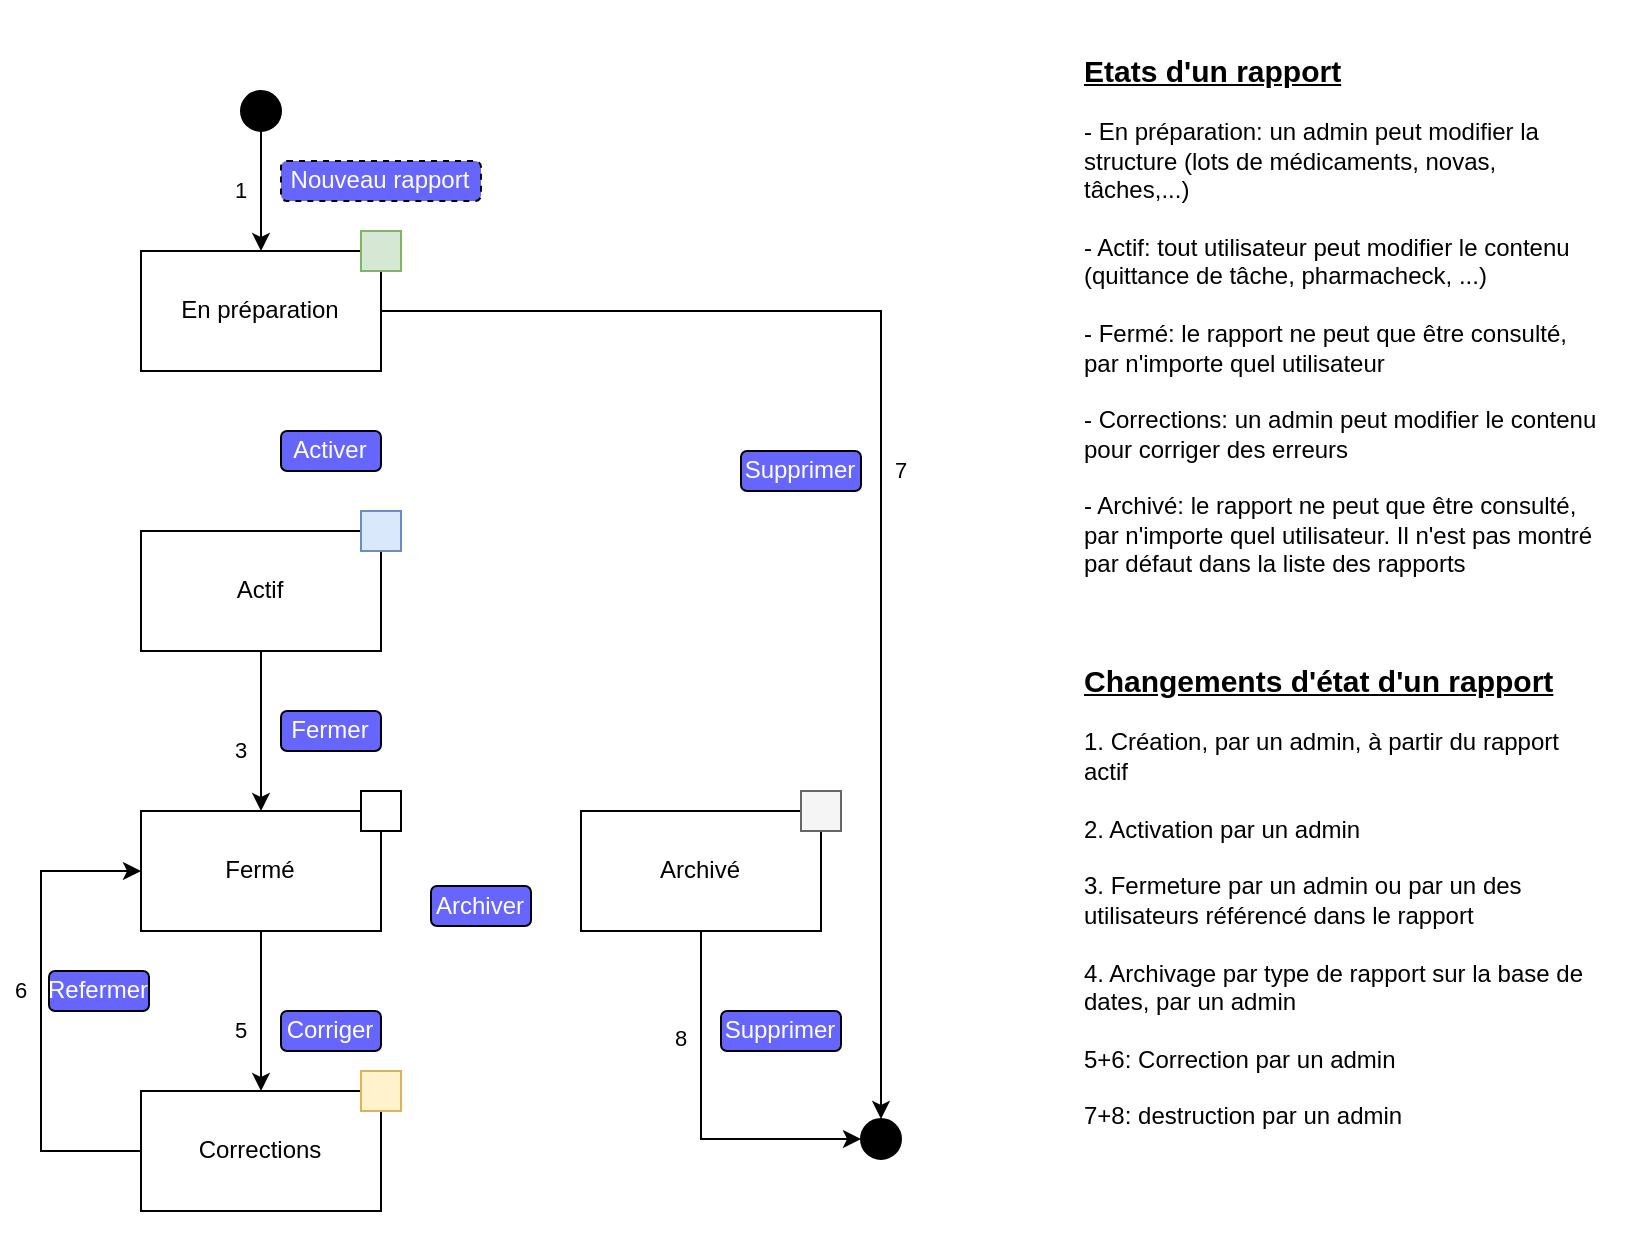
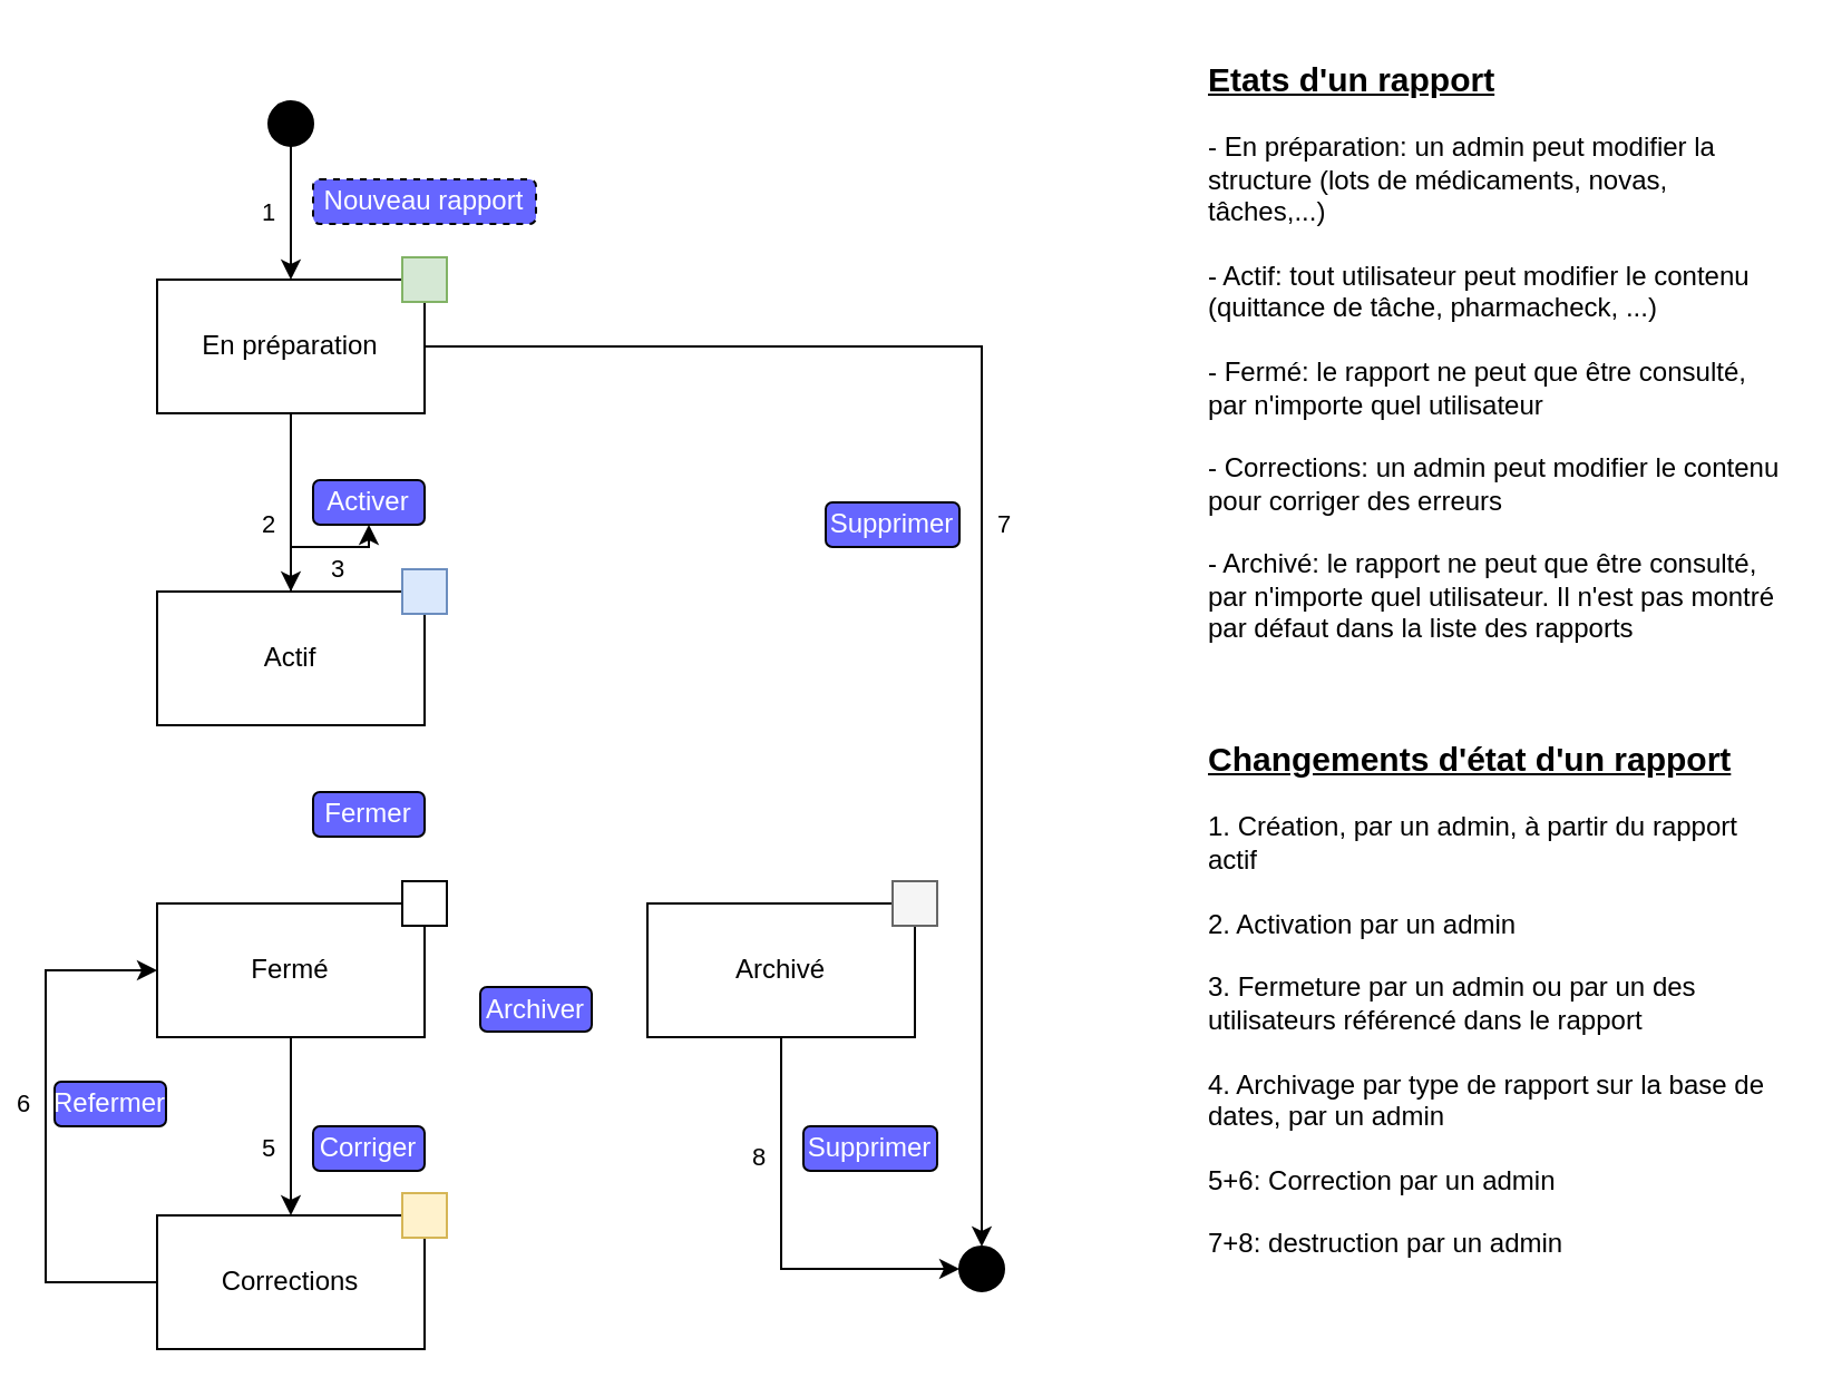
  <mxCell id="0" />
  <mxCell id="1" parent="0" />
  <mxCell id="2" value="" style="ellipse;whiteSpace=wrap;html=1;aspect=fixed;fillColor=#000000;" parent="1" vertex="1"><mxGeometry x="120" y="45" width="20" height="20" as="geometry" /></mxCell>
  <mxCell id="3" value="" style="ellipse;whiteSpace=wrap;html=1;aspect=fixed;fillColor=#000000;" parent="1" vertex="1"><mxGeometry x="430" y="559" width="20" height="20" as="geometry" /></mxCell>
+ <mxCell id="4" value="2" style="edgeStyle=orthogonalEdgeStyle;rounded=0;orthogonalLoop=1;jettySize=auto;html=1;" parent="1" source="5" target="7" edge="1"><mxGeometry x="0.25" y="-10" relative="1" as="geometry"><mxPoint as="offset" /></mxGeometry></mxCell>
  <mxCell id="5" value="En préparation" style="rounded=0;whiteSpace=wrap;html=1;fillColor=#FFFFFF;" parent="1" vertex="1"><mxGeometry x="70" y="125" width="120" height="60" as="geometry" /></mxCell>
- <mxCell id="6" value="3" style="edgeStyle=orthogonalEdgeStyle;rounded=0;orthogonalLoop=1;jettySize=auto;html=1;" parent="1" source="7" target="9" edge="1"><mxGeometry x="0.25" y="-10" relative="1" as="geometry"><mxPoint as="offset" /></mxGeometry></mxCell>
+ <mxCell id="6" value="3" style="edgeStyle=orthogonalEdgeStyle;rounded=0;orthogonalLoop=1;jettySize=auto;html=1;" parent="1" source="7" target="24" edge="1"><mxGeometry x="0.25" y="-10" relative="1" as="geometry"><mxPoint as="offset" /></mxGeometry></mxCell>
  <mxCell id="7" value="Actif" style="rounded=0;whiteSpace=wrap;html=1;fillColor=#FFFFFF;" parent="1" vertex="1"><mxGeometry x="70" y="265" width="120" height="60" as="geometry" /></mxCell>
  <mxCell id="8" value="5" style="edgeStyle=orthogonalEdgeStyle;rounded=0;orthogonalLoop=1;jettySize=auto;html=1;" parent="1" source="9" target="10" edge="1"><mxGeometry x="0.25" y="-10" relative="1" as="geometry"><mxPoint as="offset" /></mxGeometry></mxCell>
  <mxCell id="9" value="Fermé" style="rounded=0;whiteSpace=wrap;html=1;fillColor=#FFFFFF;" parent="1" vertex="1"><mxGeometry x="70" y="405" width="120" height="60" as="geometry" /></mxCell>
  <mxCell id="10" value="Corrections" style="rounded=0;whiteSpace=wrap;html=1;fillColor=#FFFFFF;" parent="1" vertex="1"><mxGeometry x="70" y="545" width="120" height="60" as="geometry" /></mxCell>
  <mxCell id="11" value="Archivé" style="rounded=0;whiteSpace=wrap;html=1;fillColor=#FFFFFF;" parent="1" vertex="1"><mxGeometry x="290" y="405" width="120" height="60" as="geometry" /></mxCell>
  <mxCell id="12" value="1" style="edgeStyle=orthogonalEdgeStyle;rounded=0;orthogonalLoop=1;jettySize=auto;html=1;exitX=0.5;exitY=1;exitDx=0;exitDy=0;entryX=0.5;entryY=0;entryDx=0;entryDy=0;" parent="1" source="2" target="5" edge="1"><mxGeometry x="-0.005" y="-10" relative="1" as="geometry"><mxPoint x="140" y="195" as="sourcePoint" /><mxPoint x="180" y="95" as="targetPoint" /><mxPoint as="offset" /></mxGeometry></mxCell>
  <mxCell id="13" value="6" style="edgeStyle=orthogonalEdgeStyle;rounded=0;orthogonalLoop=1;jettySize=auto;html=1;entryX=0;entryY=0.5;entryDx=0;entryDy=0;exitX=0;exitY=0.5;exitDx=0;exitDy=0;" parent="1" source="10" target="9" edge="1"><mxGeometry x="0.082" y="10" relative="1" as="geometry"><mxPoint x="150" y="205" as="sourcePoint" /><mxPoint x="150" y="285" as="targetPoint" /><Array as="points"><mxPoint x="20" y="575" /><mxPoint x="20" y="435" /></Array><mxPoint as="offset" /></mxGeometry></mxCell>
  <mxCell id="14" value="7" style="edgeStyle=orthogonalEdgeStyle;rounded=0;orthogonalLoop=1;jettySize=auto;html=1;exitX=1;exitY=0.5;exitDx=0;exitDy=0;entryX=0.5;entryY=0;entryDx=0;entryDy=0;" parent="1" source="5" target="3" edge="1"><mxGeometry x="-0.235" y="-81" relative="1" as="geometry"><mxPoint x="160" y="215" as="sourcePoint" /><mxPoint x="160" y="295" as="targetPoint" /><mxPoint x="91" y="80" as="offset" /></mxGeometry></mxCell>
  <mxCell id="15" value="8" style="edgeStyle=orthogonalEdgeStyle;rounded=0;orthogonalLoop=1;jettySize=auto;html=1;entryX=0;entryY=0.5;entryDx=0;entryDy=0;exitX=0.5;exitY=1;exitDx=0;exitDy=0;" parent="1" source="11" target="3" edge="1"><mxGeometry x="-0.413" y="-10" relative="1" as="geometry"><mxPoint x="170" y="225" as="sourcePoint" /><mxPoint x="170" y="305" as="targetPoint" /><mxPoint as="offset" /></mxGeometry></mxCell>
  <mxCell id="16" value="" style="whiteSpace=wrap;html=1;aspect=fixed;fillColor=#d5e8d4;strokeColor=#82b366;" parent="1" vertex="1"><mxGeometry x="180" y="115" width="20" height="20" as="geometry" /></mxCell>
  <mxCell id="17" value="" style="whiteSpace=wrap;html=1;aspect=fixed;fillColor=#dae8fc;strokeColor=#6c8ebf;" parent="1" vertex="1"><mxGeometry x="180" y="255" width="20" height="20" as="geometry" /></mxCell>
  <mxCell id="18" value="" style="whiteSpace=wrap;html=1;aspect=fixed;" parent="1" vertex="1"><mxGeometry x="180" y="395" width="20" height="20" as="geometry" /></mxCell>
  <mxCell id="19" value="" style="whiteSpace=wrap;html=1;aspect=fixed;fillColor=#fff2cc;strokeColor=#d6b656;" parent="1" vertex="1"><mxGeometry x="180" y="535" width="20" height="20" as="geometry" /></mxCell>
  <mxCell id="20" value="" style="whiteSpace=wrap;html=1;aspect=fixed;fillColor=#f5f5f5;strokeColor=#666666;fontColor=#333333;" parent="1" vertex="1"><mxGeometry x="400" y="395" width="20" height="20" as="geometry" /></mxCell>
  <mxCell id="21" value="&lt;font style=&quot;font-size: 15px&quot;&gt;&lt;u&gt;&lt;b&gt;Etats d'un rapport&lt;/b&gt;&lt;/u&gt;&lt;/font&gt;&lt;br&gt;&lt;br&gt;- En préparation: un admin peut modifier la structure (lots de médicaments, novas, tâches,...)&lt;br&gt;&lt;br&gt;- Actif: tout utilisateur peut modifier le contenu (quittance de tâche, pharmacheck, ...)&lt;br&gt;&lt;br&gt;- Fermé: le rapport ne peut que être consulté, par n'importe quel utilisateur&lt;br&gt;&lt;br&gt;- Corrections: un admin peut modifier le contenu pour corriger des erreurs&lt;br&gt;&lt;br&gt;- Archivé: le rapport ne peut que être consulté, par n'importe quel utilisateur. Il n'est pas montré par défaut dans la liste des rapports" style="text;html=1;strokeColor=none;fillColor=none;align=left;verticalAlign=top;whiteSpace=wrap;rounded=0;" parent="1" vertex="1"><mxGeometry x="540" y="20" width="260" height="275" as="geometry" /></mxCell>
  <mxCell id="22" value="&lt;font style=&quot;font-size: 15px&quot;&gt;&lt;u&gt;&lt;b&gt;Changements d'état d'un rapport&lt;/b&gt;&lt;/u&gt;&lt;/font&gt;&lt;br&gt;&lt;br&gt;1. Création, par un admin, à partir du rapport actif&lt;br&gt;&lt;br&gt;2. Activation par un admin&lt;br&gt;&lt;br&gt;3. Fermeture par un admin ou par un des utilisateurs référencé dans le rapport&lt;br&gt;&lt;br&gt;4. Archivage par type de rapport sur la base de dates, par un admin&lt;br&gt;&lt;br&gt;5+6: Correction par un admin&lt;br&gt;&lt;br&gt;7+8: destruction par un admin" style="text;html=1;strokeColor=none;fillColor=none;align=left;verticalAlign=top;whiteSpace=wrap;rounded=0;" parent="1" vertex="1"><mxGeometry x="540" y="325" width="260" height="275" as="geometry" /></mxCell>
  <mxCell id="23" value="Nouveau rapport" style="rounded=1;whiteSpace=wrap;html=1;fillColor=#6666FF;fontColor=#FFFFFF;dashed=1;" vertex="1" parent="1"><mxGeometry x="140" y="80" width="100" height="20" as="geometry" /></mxCell>
  <mxCell id="24" value="Activer" style="rounded=1;whiteSpace=wrap;html=1;fillColor=#6666FF;fontColor=#FFFFFF;" vertex="1" parent="1"><mxGeometry x="140" y="215" width="50" height="20" as="geometry" /></mxCell>
  <mxCell id="25" value="Fermer" style="rounded=1;whiteSpace=wrap;html=1;fillColor=#6666FF;fontColor=#FFFFFF;" vertex="1" parent="1"><mxGeometry x="140" y="355" width="50" height="20" as="geometry" /></mxCell>
  <mxCell id="26" value="Corriger" style="rounded=1;whiteSpace=wrap;html=1;fillColor=#6666FF;fontColor=#FFFFFF;" vertex="1" parent="1"><mxGeometry x="140" y="505" width="50" height="20" as="geometry" /></mxCell>
  <mxCell id="27" value="Refermer" style="rounded=1;whiteSpace=wrap;html=1;fillColor=#6666FF;fontColor=#FFFFFF;" vertex="1" parent="1"><mxGeometry x="24" y="485" width="50" height="20" as="geometry" /></mxCell>
  <mxCell id="28" value="Archiver" style="rounded=1;whiteSpace=wrap;html=1;fillColor=#6666FF;fontColor=#FFFFFF;" vertex="1" parent="1"><mxGeometry x="215" y="442.5" width="50" height="20" as="geometry" /></mxCell>
  <mxCell id="29" value="Supprimer" style="rounded=1;whiteSpace=wrap;html=1;fillColor=#6666FF;fontColor=#FFFFFF;" vertex="1" parent="1"><mxGeometry x="360" y="505" width="60" height="20" as="geometry" /></mxCell>
  <mxCell id="30" value="Supprimer" style="rounded=1;whiteSpace=wrap;html=1;fillColor=#6666FF;fontColor=#FFFFFF;" vertex="1" parent="1"><mxGeometry x="370" y="225" width="60" height="20" as="geometry" /></mxCell>
